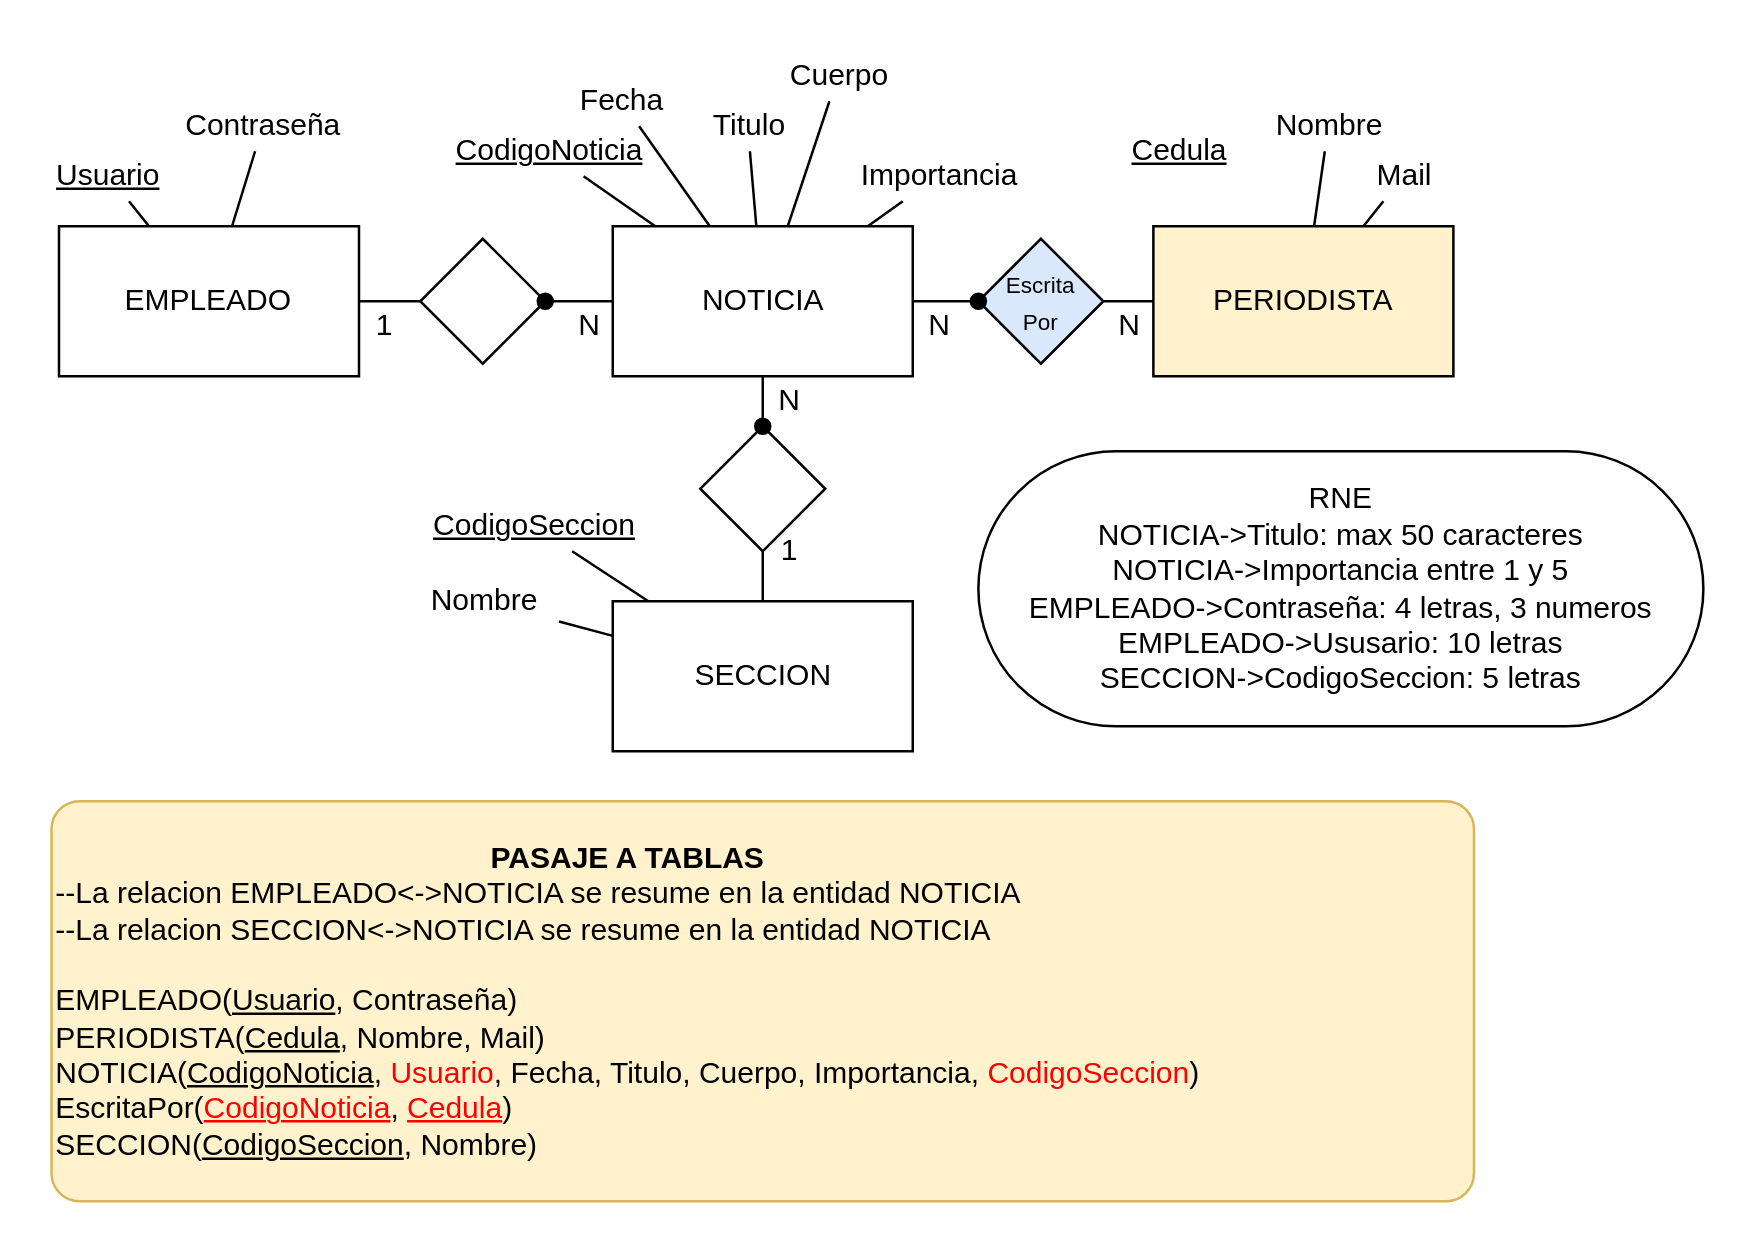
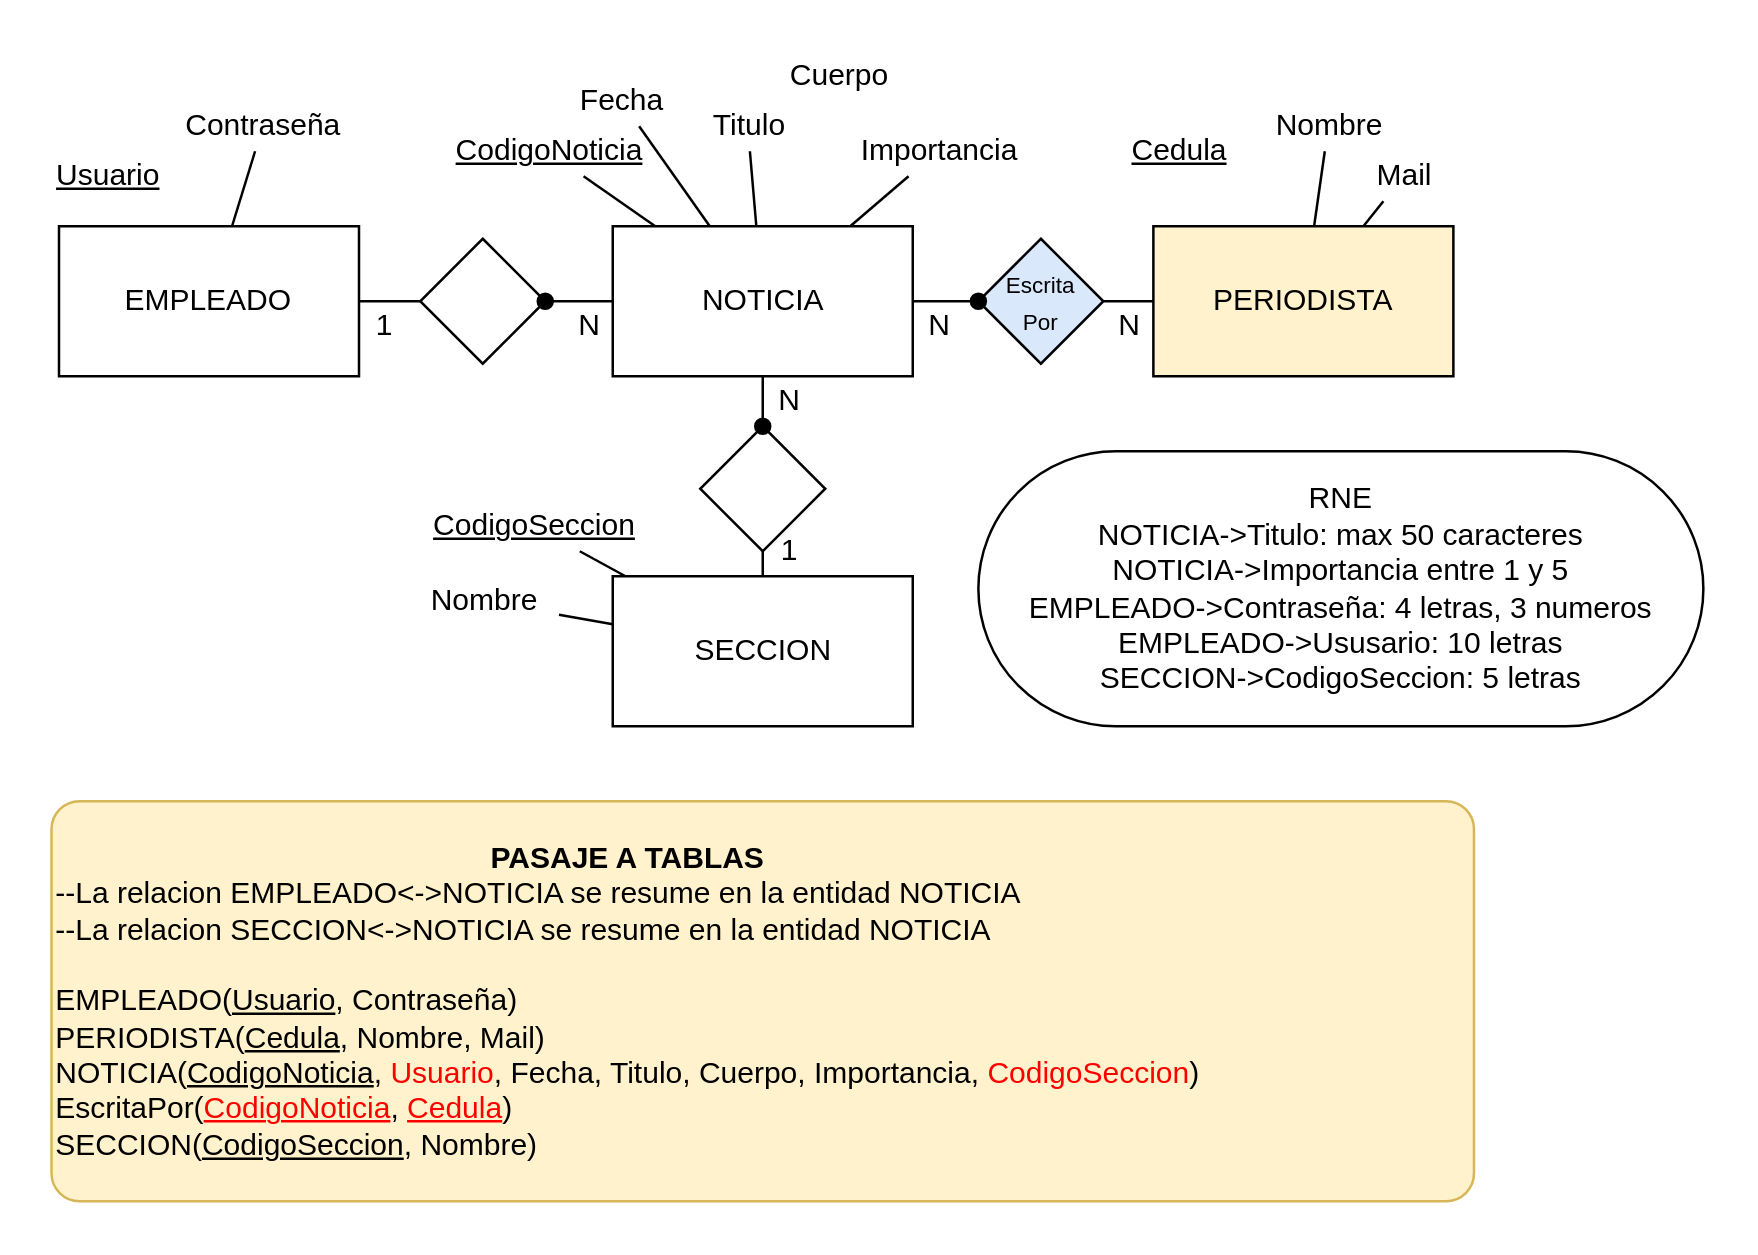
  <mxCell id="0" />
  <mxCell id="1" parent="0" />
  <mxCell id="2" value="&lt;font style=&quot;font-size: 9px&quot;&gt;Escrita&lt;br&gt;Por&lt;/font&gt;" style="rhombus;whiteSpace=wrap;html=1;fillColor=#dae8fc;" parent="1" vertex="1"><mxGeometry x="390.75" y="95" width="50" height="50" as="geometry" /></mxCell>
  <mxCell id="3" value="" style="rhombus;whiteSpace=wrap;html=1;strokeWidth=1;" parent="1" vertex="1"><mxGeometry x="167.5" y="95" width="50" height="50" as="geometry" /></mxCell>
  <mxCell id="4" value="" style="rhombus;whiteSpace=wrap;html=1;" parent="1" vertex="1"><mxGeometry x="279.5" y="170" width="50" height="50" as="geometry" /></mxCell>
  <mxCell id="5" style="rounded=0;orthogonalLoop=1;jettySize=auto;html=1;endArrow=none;endFill=0;" parent="1" source="7" target="9" edge="1"><mxGeometry relative="1" as="geometry" /></mxCell>
  <mxCell id="6" style="rounded=0;orthogonalLoop=1;jettySize=auto;html=1;endArrow=none;endFill=0;" parent="1" source="7" target="10" edge="1"><mxGeometry relative="1" as="geometry" /></mxCell>
  <mxCell id="7" value="NOTICIA" style="rounded=0;whiteSpace=wrap;html=1;" parent="1" vertex="1"><mxGeometry x="244.5" y="90" width="120" height="60" as="geometry" /></mxCell>
  <mxCell id="8" value="PERIODISTA" style="rounded=0;whiteSpace=wrap;html=1;fillColor=#fff2cc;" parent="1" vertex="1"><mxGeometry x="460.75" y="90" width="120" height="60" as="geometry" /></mxCell>
  <mxCell id="9" value="CodigoNoticia" style="text;html=1;align=center;verticalAlign=middle;resizable=0;points=[];autosize=1;strokeColor=none;fontStyle=4" parent="1" vertex="1"><mxGeometry x="173.5" y="50" width="90" height="20" as="geometry" /></mxCell>
  <mxCell id="10" value="Fecha" style="text;html=1;align=center;verticalAlign=middle;resizable=0;points=[];autosize=1;strokeColor=none;" parent="1" vertex="1"><mxGeometry x="223" y="30" width="50" height="20" as="geometry" /></mxCell>
  <mxCell id="11" style="rounded=0;orthogonalLoop=1;jettySize=auto;html=1;endArrow=none;endFill=0;" parent="1" source="12" target="7" edge="1"><mxGeometry relative="1" as="geometry" /></mxCell>
  <mxCell id="12" value="Titulo" style="text;html=1;align=center;verticalAlign=middle;resizable=0;points=[];autosize=1;strokeColor=none;" parent="1" vertex="1"><mxGeometry x="273.5" y="40" width="50" height="20" as="geometry" /></mxCell>
  <mxCell id="13" style="edgeStyle=orthogonalEdgeStyle;rounded=0;orthogonalLoop=1;jettySize=auto;html=1;endArrow=none;endFill=0;startArrow=oval;startFill=1;" parent="1" source="2" target="7" edge="1"><mxGeometry relative="1" as="geometry" /></mxCell>
  <mxCell id="14" style="edgeStyle=orthogonalEdgeStyle;rounded=0;orthogonalLoop=1;jettySize=auto;html=1;endArrow=none;endFill=0;" parent="1" source="2" target="8" edge="1"><mxGeometry relative="1" as="geometry" /></mxCell>
  <mxCell id="15" value="N" style="text;html=1;align=center;verticalAlign=middle;resizable=0;points=[];autosize=1;strokeColor=none;" parent="1" vertex="1"><mxGeometry x="364.5" y="120" width="20" height="20" as="geometry" /></mxCell>
  <mxCell id="16" value="N" style="text;html=1;align=center;verticalAlign=middle;resizable=0;points=[];autosize=1;strokeColor=none;" parent="1" vertex="1"><mxGeometry x="440.75" y="120" width="20" height="20" as="geometry" /></mxCell>
  <mxCell id="17" value="Cedula" style="text;html=1;align=center;verticalAlign=middle;resizable=0;points=[];autosize=1;strokeColor=none;fontStyle=4" parent="1" vertex="1"><mxGeometry x="440.75" y="50" width="60" height="20" as="geometry" /></mxCell>
  <mxCell id="18" style="edgeStyle=none;rounded=0;orthogonalLoop=1;jettySize=auto;html=1;endArrow=none;endFill=0;" parent="1" source="19" target="8" edge="1"><mxGeometry relative="1" as="geometry" /></mxCell>
  <mxCell id="19" value="Nombre" style="text;html=1;align=center;verticalAlign=middle;resizable=0;points=[];autosize=1;strokeColor=none;" parent="1" vertex="1"><mxGeometry x="500.75" y="40" width="60" height="20" as="geometry" /></mxCell>
  <mxCell id="20" style="edgeStyle=none;rounded=0;orthogonalLoop=1;jettySize=auto;html=1;endArrow=none;endFill=0;" parent="1" source="21" target="8" edge="1"><mxGeometry relative="1" as="geometry" /></mxCell>
  <mxCell id="21" value="Mail" style="text;html=1;align=center;verticalAlign=middle;resizable=0;points=[];autosize=1;strokeColor=none;" parent="1" vertex="1"><mxGeometry x="540.75" y="60" width="40" height="20" as="geometry" /></mxCell>
- <mxCell id="22" value="SECCION" style="rounded=0;whiteSpace=wrap;html=1;" parent="1" vertex="1"><mxGeometry x="244.5" y="240" width="120" height="60" as="geometry" /></mxCell>
+ <mxCell id="22" value="SECCION" style="rounded=0;whiteSpace=wrap;html=1;" parent="1" vertex="1"><mxGeometry x="244.5" y="230" width="120" height="60" as="geometry" /></mxCell>
  <mxCell id="23" style="edgeStyle=none;rounded=0;orthogonalLoop=1;jettySize=auto;html=1;endArrow=none;endFill=0;" parent="1" source="24" target="22" edge="1"><mxGeometry relative="1" as="geometry"><mxPoint x="-45.5" y="140" as="sourcePoint" /></mxGeometry></mxCell>
  <mxCell id="24" value="CodigoSeccion" style="text;html=1;align=center;verticalAlign=middle;resizable=0;points=[];autosize=1;strokeColor=none;fontStyle=4" parent="1" vertex="1"><mxGeometry x="163" y="200" width="100" height="20" as="geometry" /></mxCell>
  <mxCell id="25" style="edgeStyle=none;rounded=0;orthogonalLoop=1;jettySize=auto;html=1;endArrow=none;endFill=0;" parent="1" source="26" target="22" edge="1"><mxGeometry relative="1" as="geometry" /></mxCell>
  <mxCell id="26" value="Nombre" style="text;html=1;align=center;verticalAlign=middle;resizable=0;points=[];autosize=1;strokeColor=none;" parent="1" vertex="1"><mxGeometry x="163" y="230" width="60" height="20" as="geometry" /></mxCell>
  <mxCell id="27" style="edgeStyle=orthogonalEdgeStyle;rounded=0;orthogonalLoop=1;jettySize=auto;html=1;endArrow=none;endFill=0;" parent="1" source="4" target="22" edge="1"><mxGeometry relative="1" as="geometry"><mxPoint x="73.5" y="245" as="targetPoint" /><Array as="points"><mxPoint x="304.5" y="220" /><mxPoint x="304.5" y="220" /></Array></mxGeometry></mxCell>
  <mxCell id="28" style="edgeStyle=orthogonalEdgeStyle;rounded=0;orthogonalLoop=1;jettySize=auto;html=1;endArrow=none;endFill=0;startArrow=oval;startFill=1;" parent="1" source="4" target="7" edge="1"><mxGeometry relative="1" as="geometry"><mxPoint x="174.5" y="250" as="targetPoint" /></mxGeometry></mxCell>
  <mxCell id="29" value="N" style="text;html=1;align=center;verticalAlign=middle;resizable=0;points=[];autosize=1;strokeColor=none;" parent="1" vertex="1"><mxGeometry x="304.5" y="150" width="20" height="20" as="geometry" /></mxCell>
  <mxCell id="30" value="1" style="text;html=1;align=center;verticalAlign=middle;resizable=0;points=[];autosize=1;strokeColor=none;" parent="1" vertex="1"><mxGeometry x="304.5" y="210" width="20" height="20" as="geometry" /></mxCell>
  <mxCell id="31" value="EMPLEADO" style="rounded=0;whiteSpace=wrap;html=1;" parent="1" vertex="1"><mxGeometry x="23" y="90" width="120" height="60" as="geometry" /></mxCell>
  <mxCell id="32" style="edgeStyle=none;rounded=0;orthogonalLoop=1;jettySize=auto;html=1;endArrow=none;endFill=0;" parent="1" source="33" target="31" edge="1"><mxGeometry relative="1" as="geometry" /></mxCell>
  <mxCell id="33" value="Contraseña" style="text;html=1;strokeColor=none;fillColor=none;align=center;verticalAlign=middle;whiteSpace=wrap;rounded=0;" parent="1" vertex="1"><mxGeometry x="84.5" y="40" width="40" height="20" as="geometry" /></mxCell>
- <mxCell id="34" style="edgeStyle=none;rounded=0;orthogonalLoop=1;jettySize=auto;html=1;endArrow=none;endFill=0;" parent="1" source="35" target="31" edge="1"><mxGeometry relative="1" as="geometry" /></mxCell>
  <mxCell id="35" value="Usuario" style="text;html=1;strokeColor=none;fillColor=none;align=center;verticalAlign=middle;whiteSpace=wrap;rounded=0;fontStyle=4" parent="1" vertex="1"><mxGeometry x="23" y="60" width="40" height="20" as="geometry" /></mxCell>
  <mxCell id="36" style="edgeStyle=orthogonalEdgeStyle;rounded=0;orthogonalLoop=1;jettySize=auto;html=1;endArrow=none;endFill=0;" parent="1" source="3" target="31" edge="1"><mxGeometry relative="1" as="geometry"><mxPoint x="136.5" y="120" as="targetPoint" /></mxGeometry></mxCell>
  <mxCell id="37" style="edgeStyle=orthogonalEdgeStyle;rounded=0;orthogonalLoop=1;jettySize=auto;html=1;endArrow=none;endFill=0;startArrow=oval;startFill=1;" parent="1" source="3" target="7" edge="1"><mxGeometry relative="1" as="geometry"><mxPoint x="220.5" y="120" as="targetPoint" /></mxGeometry></mxCell>
  <mxCell id="38" value="N" style="text;html=1;align=center;verticalAlign=middle;resizable=0;points=[];autosize=1;strokeColor=none;" parent="1" vertex="1"><mxGeometry x="224.5" y="120" width="20" height="20" as="geometry" /></mxCell>
  <mxCell id="39" value="1" style="text;html=1;align=center;verticalAlign=middle;resizable=0;points=[];autosize=1;strokeColor=none;" parent="1" vertex="1"><mxGeometry x="143" y="120" width="20" height="20" as="geometry" /></mxCell>
  <mxCell id="40" value="&lt;div align=&quot;center&quot;&gt;&lt;b&gt;PASAJE A TABLAS&lt;/b&gt;&lt;/div&gt;&lt;div align=&quot;left&quot;&gt;--La relacion EMPLEADO&amp;lt;-&amp;gt;NOTICIA se resume en la entidad NOTICIA&lt;/div&gt;&lt;div align=&quot;left&quot;&gt;--La relacion SECCION&amp;lt;-&amp;gt;NOTICIA se resume en la entidad NOTICIA&lt;/div&gt;&lt;div align=&quot;left&quot;&gt;&lt;br&gt;&lt;/div&gt;&lt;div align=&quot;left&quot;&gt;EMPLEADO(&lt;u&gt;Usuario&lt;/u&gt;, Contraseña)&lt;/div&gt;&lt;div align=&quot;left&quot;&gt;PERIODISTA(&lt;u&gt;Cedula&lt;/u&gt;, Nombre, Mail)&lt;br&gt;&lt;/div&gt;&lt;div align=&quot;left&quot;&gt;NOTICIA(&lt;u&gt;CodigoNoticia&lt;/u&gt;, &lt;font color=&quot;#FF0000&quot;&gt;Usuario&lt;/font&gt;, Fecha, Titulo, Cuerpo, Importancia, &lt;font color=&quot;#ff0000&quot;&gt;CodigoSeccion&lt;/font&gt;)&lt;/div&gt;&lt;div align=&quot;left&quot;&gt;EscritaPor(&lt;font color=&quot;#FF0000&quot;&gt;&lt;u&gt;CodigoNoticia&lt;/u&gt;&lt;/font&gt;, &lt;font color=&quot;#FF0000&quot;&gt;&lt;u&gt;Cedula&lt;/u&gt;&lt;/font&gt;)&lt;br&gt;&lt;/div&gt;&lt;div align=&quot;left&quot;&gt;SECCION(&lt;u&gt;CodigoSeccion&lt;/u&gt;, Nombre)&lt;/div&gt;" style="rounded=1;whiteSpace=wrap;html=1;align=left;fillColor=#fff2cc;strokeColor=#d6b656;arcSize=7;" parent="1" vertex="1"><mxGeometry x="20" y="320" width="569" height="160" as="geometry" /></mxCell>
  <mxCell id="41" value="RNE&lt;br&gt;&lt;div&gt;NOTICIA-&amp;gt;Titulo: max 50 caracteres&lt;/div&gt;&lt;div&gt;NOTICIA-&amp;gt;Importancia entre 1 y 5&lt;br&gt;&lt;/div&gt;EMPLEADO-&amp;gt;Contraseña: 4 letras, 3 numeros&lt;br&gt;&lt;div&gt;EMPLEADO-&amp;gt;Ususario: 10 letras&lt;/div&gt;&lt;div&gt;SECCION-&amp;gt;CodigoSeccion: 5 letras&lt;/div&gt;" style="rounded=1;whiteSpace=wrap;html=1;arcSize=50;" parent="1" vertex="1"><mxGeometry x="390.75" y="180" width="290" height="110" as="geometry" /></mxCell>
- <mxCell id="42" style="edgeStyle=none;rounded=0;orthogonalLoop=1;jettySize=auto;html=1;startArrow=none;startFill=0;endArrow=none;endFill=0;" parent="1" source="43" target="7" edge="1"><mxGeometry relative="1" as="geometry" /></mxCell>
  <mxCell id="43" value="Cuerpo" style="text;html=1;align=center;verticalAlign=middle;resizable=0;points=[];autosize=1;strokeColor=none;" parent="1" vertex="1"><mxGeometry x="304.5" y="20" width="60" height="20" as="geometry" /></mxCell>
  <mxCell id="44" style="edgeStyle=none;rounded=0;orthogonalLoop=1;jettySize=auto;html=1;startArrow=none;startFill=0;endArrow=none;endFill=0;" parent="1" source="45" target="7" edge="1"><mxGeometry relative="1" as="geometry" /></mxCell>
- <mxCell id="45" value="Importancia" style="text;html=1;align=center;verticalAlign=middle;resizable=0;points=[];autosize=1;strokeColor=none;" parent="1" vertex="1"><mxGeometry x="334.5" y="60" width="80" height="20" as="geometry" /></mxCell>
+ <mxCell id="45" value="Importancia" style="text;html=1;align=center;verticalAlign=middle;resizable=0;points=[];autosize=1;strokeColor=none;" parent="1" vertex="1"><mxGeometry x="334.5" y="50" width="80" height="20" as="geometry" /></mxCell>
